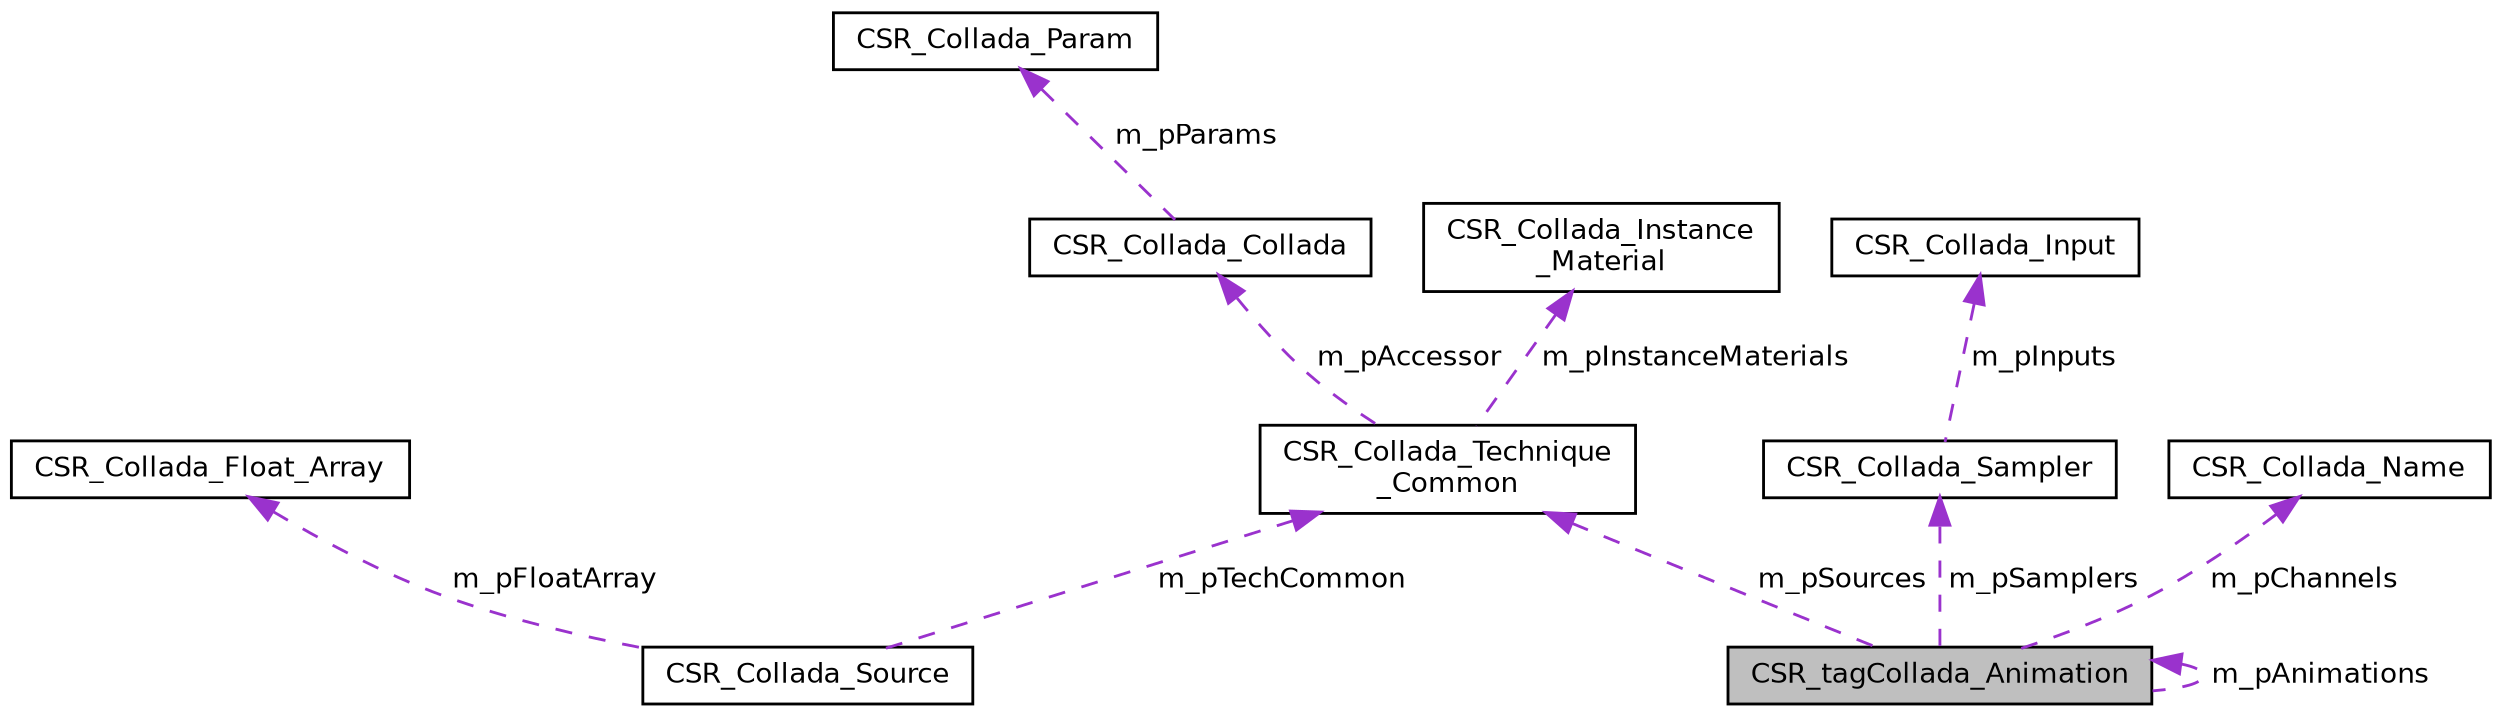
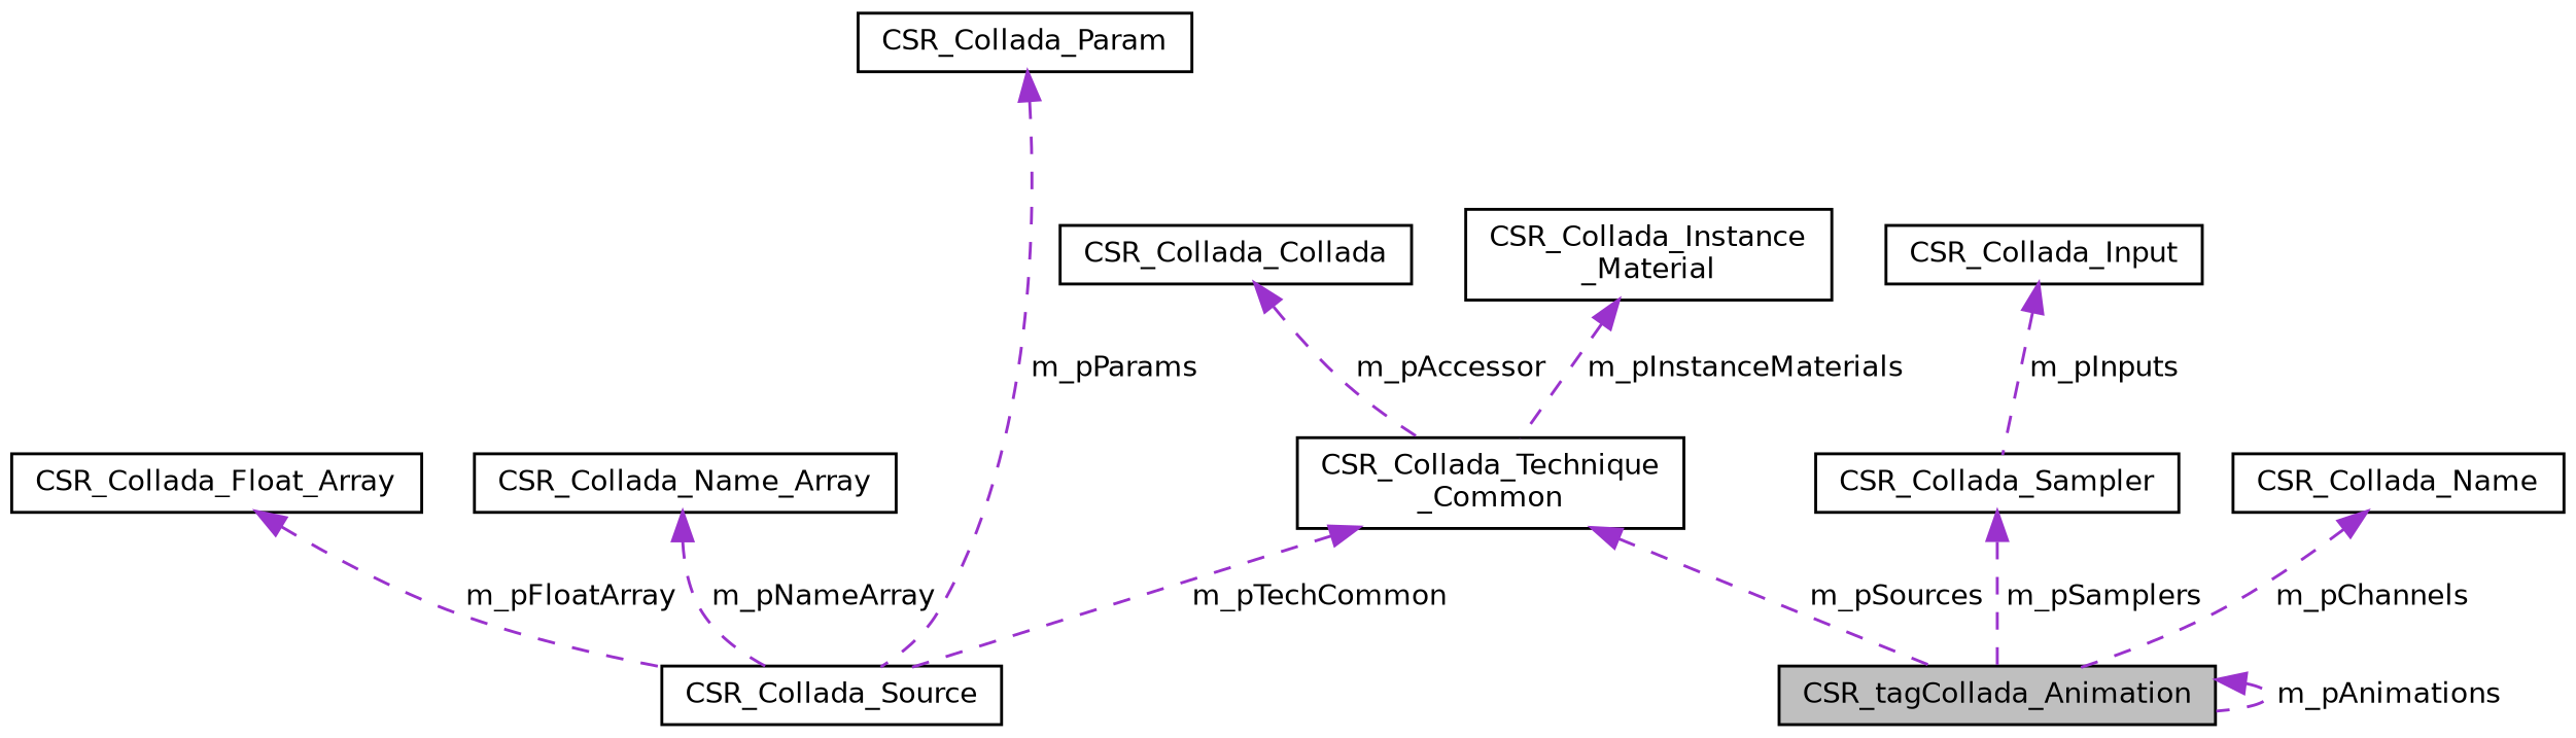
  digraph {
    rankdir=TB
    node [color=black fillcolor=white fontname=Helvetica fontsize=10 shape=record style=filled]
    edge [color=darkorchid3 dir=back fontname=Helvetica fontsize=10 labelfontname=Helvetica labelfontsize=10 style=dashed]
    n1 [fillcolor=grey75 fontcolor=black height=0.2 label=CSR_tagCollada_Animation width=0.4]
    n2 [height=0.2 label=CSR_Collada_Source width=0.4]
    n3 [height=0.2 label=CSR_Collada_Float_Array width=0.4]
+   n4 [height=0.2 label=CSR_Collada_Name_Array width=0.4]
    n5 [height=0.2 label="CSR_Collada_Technique\l_Common" width=0.4]
    n6 [height=0.2 label=CSR_Collada_Collada width=0.4]
    n7 [height=0.2 label=CSR_Collada_Param width=0.4]
    n8 [height=0.2 label="CSR_Collada_Instance\l_Material" width=0.4]
    n9 [height=0.2 label=CSR_Collada_Sampler width=0.4]
    n10 [height=0.2 label=CSR_Collada_Input width=0.4]
    n11 [height=0.2 label=CSR_Collada_Name width=0.4]
    n1 -> n1 [label=" m_pAnimations"]
    n3 -> n2 [label=" m_pFloatArray"]
+   n4 -> n2 [label=" m_pNameArray"]
    n5 -> n1 [label=" m_pSources"]
    n5 -> n2 [label=" m_pTechCommon"]
    n6 -> n5 [label=" m_pAccessor"]
-   n7 -> n6 [label=" m_pParams"]
+   n7 -> n2 [label=" m_pParams"]
    n8 -> n5 [label=" m_pInstanceMaterials"]
    n9 -> n1 [label=" m_pSamplers"]
    n10 -> n9 [label=" m_pInputs"]
    n11 -> n1 [label=" m_pChannels"]
  }
